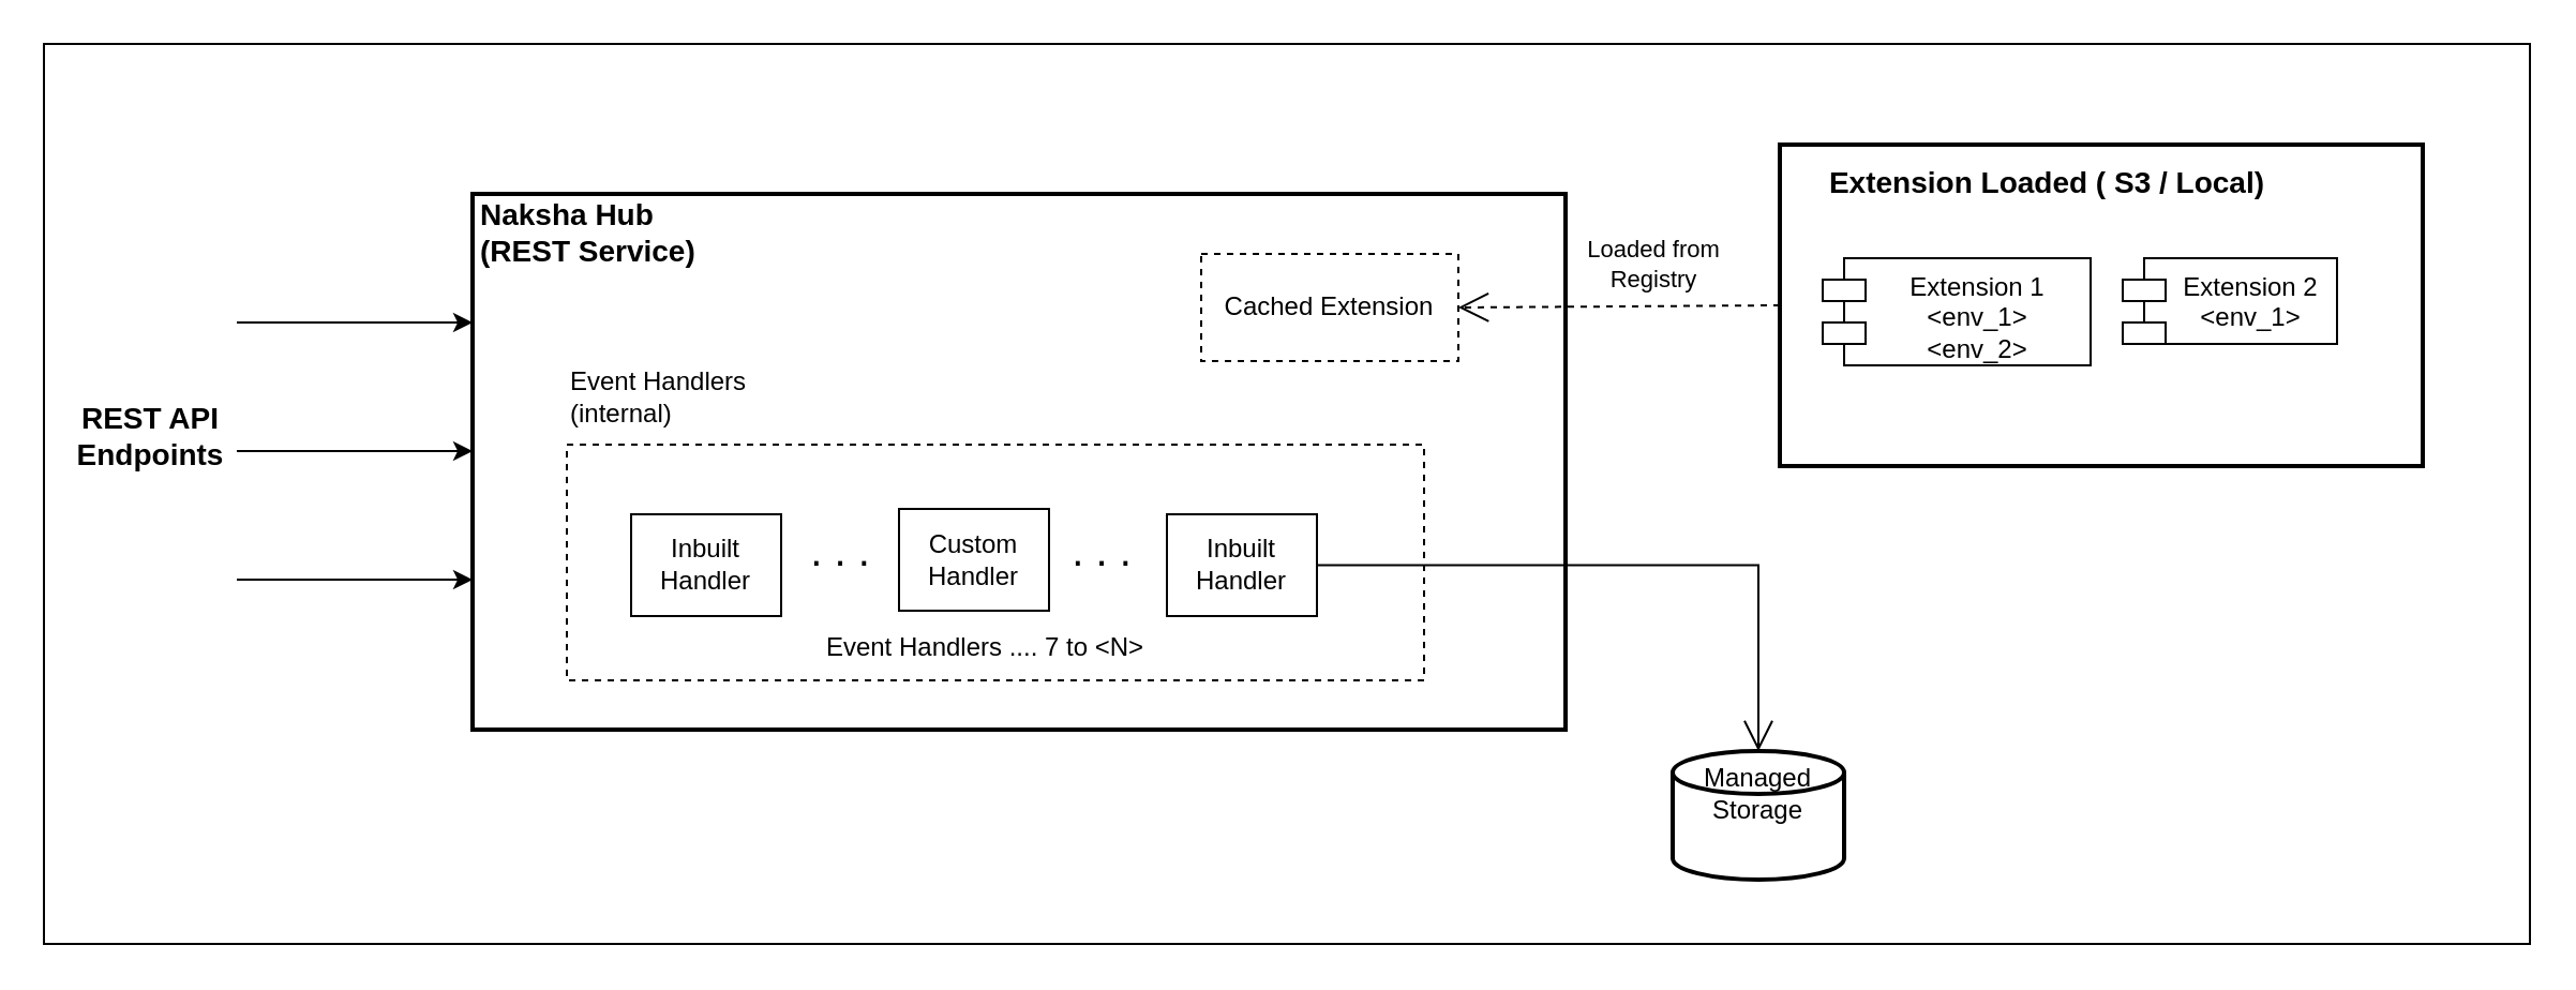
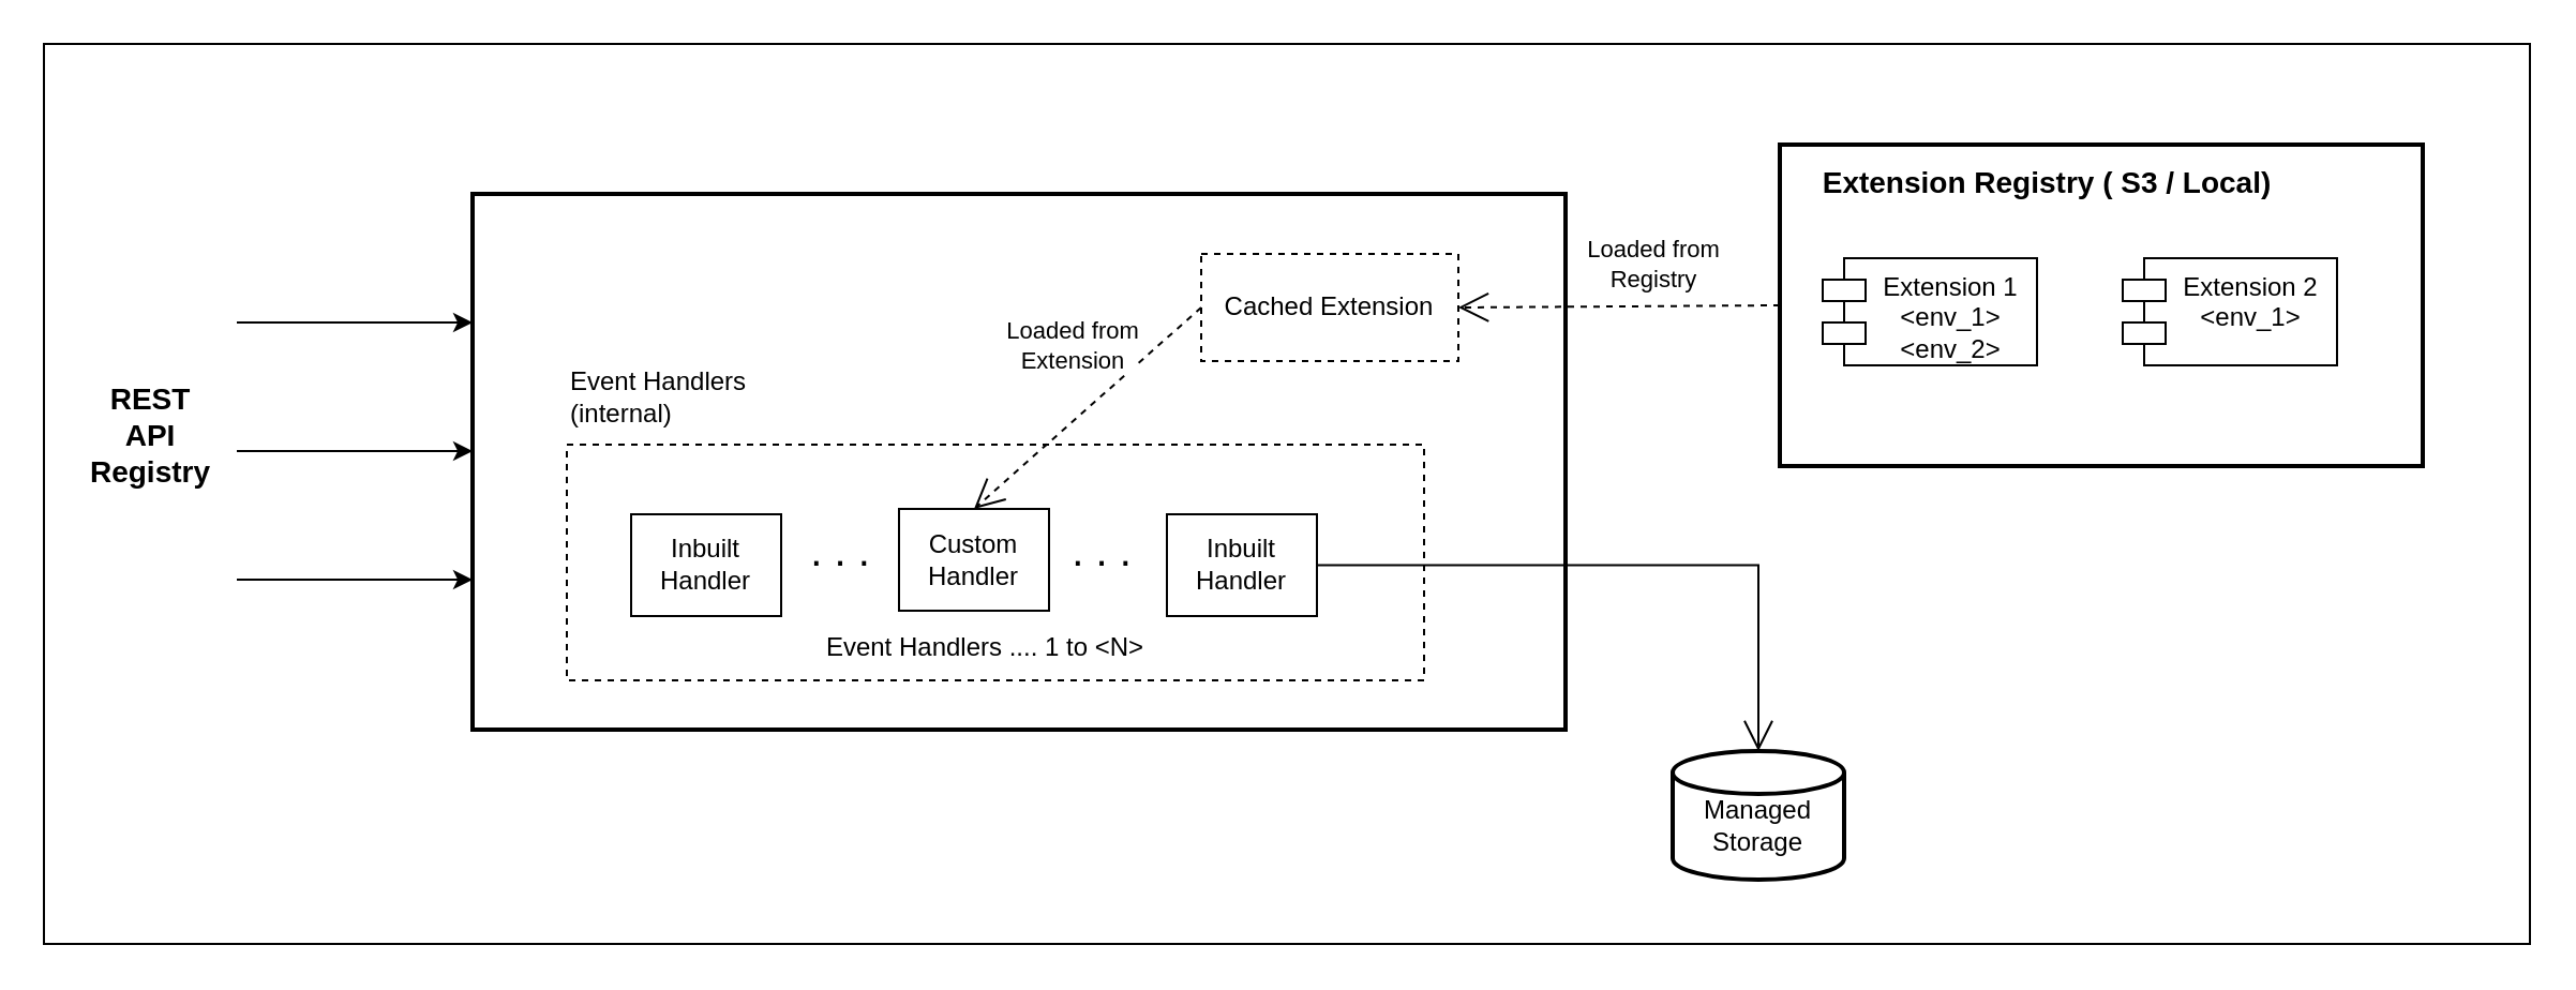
  <mxCell id="0" />
  <mxCell id="1" parent="0" />
  <mxCell id="2" value="" style="rounded=0;whiteSpace=wrap;html=1;" parent="1" vertex="1"><mxGeometry x="20" y="20" width="1160" height="420" as="geometry" /></mxCell>
  <mxCell id="3" value="" style="rounded=0;whiteSpace=wrap;html=1;fillColor=#FFFFFF;strokeColor=#000000;strokeWidth=2;" parent="1" vertex="1"><mxGeometry x="220" y="90" width="510" height="250" as="geometry" /></mxCell>
  <mxCell id="4" value="" style="rounded=0;whiteSpace=wrap;html=1;dashed=1;fillColor=#FFFFFF;strokeColor=#000000;" parent="1" vertex="1"><mxGeometry x="264" y="207" width="400" height="110" as="geometry" /></mxCell>
  <mxCell id="5" value="Cached Extension" style="rounded=0;whiteSpace=wrap;html=1;fillColor=#FFFFFF;strokeColor=#000000;dashed=1;" parent="1" vertex="1"><mxGeometry x="560" y="118" width="120" height="50" as="geometry" /></mxCell>
  <mxCell id="6" value="" style="rounded=0;whiteSpace=wrap;html=1;" parent="1" vertex="1"><mxGeometry x="294" y="239.5" width="70" height="45" as="geometry" /></mxCell>
  <mxCell id="7" value="" style="rounded=0;whiteSpace=wrap;html=1;" parent="1" vertex="1"><mxGeometry x="419" y="239.5" width="70" height="45" as="geometry" /></mxCell>
  <mxCell id="8" value="" style="rounded=0;whiteSpace=wrap;html=1;" parent="1" vertex="1"><mxGeometry x="544" y="239.5" width="70" height="45" as="geometry" /></mxCell>
  <mxCell id="9" value="" style="endArrow=classic;html=1;rounded=0;" parent="1" edge="1"><mxGeometry width="50" height="50" relative="1" as="geometry"><mxPoint x="110" y="150" as="sourcePoint" /><mxPoint x="220" y="150" as="targetPoint" /></mxGeometry></mxCell>
  <mxCell id="10" value="" style="endArrow=classic;html=1;rounded=0;" parent="1" edge="1"><mxGeometry width="50" height="50" relative="1" as="geometry"><mxPoint x="110" y="210" as="sourcePoint" /><mxPoint x="220" y="210" as="targetPoint" /></mxGeometry></mxCell>
  <mxCell id="11" value="" style="endArrow=classic;html=1;rounded=0;" parent="1" edge="1"><mxGeometry width="50" height="50" relative="1" as="geometry"><mxPoint x="110" y="270" as="sourcePoint" /><mxPoint x="220" y="270" as="targetPoint" /></mxGeometry></mxCell>
  <mxCell id="12" value="" style="rounded=0;whiteSpace=wrap;html=1;fillColor=#FFFFFF;strokeWidth=2;" parent="1" vertex="1"><mxGeometry x="830" y="67" width="300" height="150" as="geometry" /></mxCell>
  <mxCell id="13" value="" style="strokeWidth=2;html=1;shape=mxgraph.flowchart.database;whiteSpace=wrap;fillColor=#FFFFFF;" parent="1" vertex="1"><mxGeometry x="780" y="350" width="80" height="60" as="geometry" /></mxCell>
- <mxCell id="14" value="&lt;b&gt;&lt;font style=&quot;font-size: 14px;&quot;&gt;Naksha Hub&lt;/font&gt;&lt;/b&gt;&lt;div&gt;&lt;b&gt;&lt;font style=&quot;font-size: 14px;&quot;&gt;(REST Service)&lt;/font&gt;&lt;/b&gt;&lt;/div&gt;" style="text;strokeColor=none;align=left;fillColor=none;html=1;verticalAlign=middle;whiteSpace=wrap;rounded=0;fontColor=#000000;" parent="1" vertex="1"><mxGeometry x="222" y="93" width="118" height="30" as="geometry" /></mxCell>
  <mxCell id="15" value="&lt;div&gt;Event Handlers&lt;/div&gt;&lt;div&gt;(internal)&lt;/div&gt;" style="text;strokeColor=none;align=left;fillColor=none;html=1;verticalAlign=middle;whiteSpace=wrap;rounded=0;fontColor=#000000;" parent="1" vertex="1"><mxGeometry x="264" y="170" width="105" height="30" as="geometry" /></mxCell>
  <mxCell id="16" value="Inbuilt&lt;br&gt;Handler" style="text;strokeColor=none;align=center;fillColor=none;html=1;verticalAlign=middle;whiteSpace=wrap;rounded=0;fillColor=#FFFFFF;fontColor=#000000;strokeColor=#000000;" parent="1" vertex="1"><mxGeometry x="294" y="239.5" width="70" height="47.5" as="geometry" /></mxCell>
  <mxCell id="17" value="Inbuilt&lt;br&gt;Handler" style="text;strokeColor=none;align=center;fillColor=none;html=1;verticalAlign=middle;whiteSpace=wrap;rounded=0;fillColor=#FFFFFF;fontColor=#000000;strokeColor=#000000;" parent="1" vertex="1"><mxGeometry x="544" y="239.5" width="70" height="47.5" as="geometry" /></mxCell>
  <mxCell id="18" value="Custom&lt;br&gt;Handler" style="text;strokeColor=none;align=center;fillColor=none;html=1;verticalAlign=middle;whiteSpace=wrap;rounded=0;fillColor=#FFFFFF;fontColor=#000000;strokeColor=#000000;" parent="1" vertex="1"><mxGeometry x="419" y="237" width="70" height="47.5" as="geometry" /></mxCell>
- <mxCell id="19" value="Extension 1&lt;div&gt;&amp;lt;env_1&amp;gt;&lt;/div&gt;&lt;div&gt;&amp;lt;env_2&amp;gt;&lt;/div&gt;" style="shape=module;align=left;spacingLeft=20;align=center;verticalAlign=top;whiteSpace=wrap;html=1;fillColor=#FFFFFF;fontColor=#000000;strokeColor=#000000;" parent="1" vertex="1"><mxGeometry x="850" y="120" width="125" height="50" as="geometry" /></mxCell>
- <mxCell id="20" value="Extension 2&lt;div&gt;&amp;lt;env_1&amp;gt;&lt;/div&gt;" style="shape=module;align=left;spacingLeft=20;align=center;verticalAlign=top;whiteSpace=wrap;html=1;fillColor=#FFFFFF;fontColor=#000000;strokeColor=#000000;" parent="1" vertex="1"><mxGeometry x="990" y="120" width="100" height="40" as="geometry" /></mxCell>
- <mxCell id="21" value="&lt;b&gt;&lt;font style=&quot;font-size: 14px;&quot;&gt;Extension Loaded ( S3 / Local)&lt;/font&gt;&lt;/b&gt;" style="text;strokeColor=none;align=center;fillColor=none;html=1;verticalAlign=middle;whiteSpace=wrap;rounded=0;fontColor=#000000;" parent="1" vertex="1"><mxGeometry x="830" y="70" width="250" height="30" as="geometry" /></mxCell>
- <mxCell id="22" value="Managed Storage" style="text;strokeColor=none;align=center;fillColor=none;html=1;verticalAlign=middle;whiteSpace=wrap;rounded=0;fontColor=#000000;" parent="1" vertex="1"><mxGeometry x="790" y="355" width="60" height="30" as="geometry" /></mxCell>
+ <mxCell id="19" value="Extension 1&lt;div&gt;&amp;lt;env_1&amp;gt;&lt;/div&gt;&lt;div&gt;&amp;lt;env_2&amp;gt;&lt;/div&gt;" style="shape=module;align=left;spacingLeft=20;align=center;verticalAlign=top;whiteSpace=wrap;html=1;fillColor=#FFFFFF;fontColor=#000000;strokeColor=#000000;" parent="1" vertex="1"><mxGeometry x="850" y="120" width="100" height="50" as="geometry" /></mxCell>
+ <mxCell id="20" value="Extension 2&lt;div&gt;&amp;lt;env_1&amp;gt;&lt;/div&gt;" style="shape=module;align=left;spacingLeft=20;align=center;verticalAlign=top;whiteSpace=wrap;html=1;fillColor=#FFFFFF;fontColor=#000000;strokeColor=#000000;" parent="1" vertex="1"><mxGeometry x="990" y="120" width="100" height="50" as="geometry" /></mxCell>
+ <mxCell id="21" value="&lt;b&gt;&lt;font style=&quot;font-size: 14px;&quot;&gt;Extension Registry ( S3 / Local)&lt;/font&gt;&lt;/b&gt;" style="text;strokeColor=none;align=center;fillColor=none;html=1;verticalAlign=middle;whiteSpace=wrap;rounded=0;fontColor=#000000;" parent="1" vertex="1"><mxGeometry x="830" y="70" width="250" height="30" as="geometry" /></mxCell>
+ <mxCell id="22" value="Managed Storage" style="text;strokeColor=none;align=center;fillColor=none;html=1;verticalAlign=middle;whiteSpace=wrap;rounded=0;fontColor=#000000;" parent="1" vertex="1"><mxGeometry x="790" y="370" width="60" height="30" as="geometry" /></mxCell>
  <mxCell id="23" value="" style="endArrow=open;endSize=12;dashed=1;html=1;rounded=0;exitX=0;exitY=0.5;exitDx=0;exitDy=0;entryX=1;entryY=0.5;entryDx=0;entryDy=0;" parent="1" source="12" target="5" edge="1"><mxGeometry width="160" relative="1" as="geometry"><mxPoint x="470" y="-50" as="sourcePoint" /><mxPoint x="630" y="-50" as="targetPoint" /></mxGeometry></mxCell>
  <mxCell id="24" value="Loaded from&lt;div&gt;Registry&lt;/div&gt;" style="edgeLabel;html=1;align=center;verticalAlign=middle;resizable=0;points=[];" vertex="1" connectable="0" parent="23"><mxGeometry x="0.022" y="2" relative="1" as="geometry"><mxPoint x="17" y="-22" as="offset" /></mxGeometry></mxCell>
- <mxCell id="27" value="&lt;b&gt;&lt;font style=&quot;font-size: 14px;&quot;&gt;REST API&lt;br&gt;Endpoints&lt;/font&gt;&lt;/b&gt;" style="text;strokeColor=none;align=center;fillColor=none;html=1;verticalAlign=middle;whiteSpace=wrap;rounded=0;" parent="1" vertex="1"><mxGeometry x="40" y="175" width="60" height="55" as="geometry" /></mxCell>
- <mxCell id="28" value="Event Handlers .... 7 to &amp;lt;N&amp;gt;" style="text;strokeColor=none;align=center;fillColor=none;html=1;verticalAlign=middle;whiteSpace=wrap;rounded=0;fontColor=#000000;" parent="1" vertex="1"><mxGeometry x="371.5" y="287" width="175" height="30" as="geometry" /></mxCell>
+ <mxCell id="25" value="" style="endArrow=open;endSize=12;dashed=1;html=1;rounded=0;entryX=0.5;entryY=0;entryDx=0;entryDy=0;strokeColor=#000000;exitX=0;exitY=0.5;exitDx=0;exitDy=0;" parent="1" target="18" edge="1" source="5"><mxGeometry width="160" relative="1" as="geometry"><mxPoint x="560" y="140" as="sourcePoint" /><mxPoint x="500" y="220" as="targetPoint" /><Array as="points" /></mxGeometry></mxCell>
+ <mxCell id="26" value="Loaded from&lt;div&gt;Extension&lt;/div&gt;" style="edgeLabel;html=1;align=center;verticalAlign=middle;resizable=0;points=[];" vertex="1" connectable="0" parent="25"><mxGeometry x="-0.209" y="-1" relative="1" as="geometry"><mxPoint x="-18" y="-19" as="offset" /></mxGeometry></mxCell>
+ <mxCell id="27" value="&lt;b&gt;&lt;font style=&quot;font-size: 14px;&quot;&gt;REST API&lt;br&gt;Registry&lt;/font&gt;&lt;/b&gt;" style="text;strokeColor=none;align=center;fillColor=none;html=1;verticalAlign=middle;whiteSpace=wrap;rounded=0;" parent="1" vertex="1"><mxGeometry x="40" y="175" width="60" height="55" as="geometry" /></mxCell>
+ <mxCell id="28" value="Event Handlers .... 1 to &amp;lt;N&amp;gt;" style="text;strokeColor=none;align=center;fillColor=none;html=1;verticalAlign=middle;whiteSpace=wrap;rounded=0;fontColor=#000000;" parent="1" vertex="1"><mxGeometry x="371.5" y="287" width="175" height="30" as="geometry" /></mxCell>
  <mxCell id="29" value="" style="endArrow=open;html=1;rounded=0;entryX=0.5;entryY=0;entryDx=0;entryDy=0;entryPerimeter=0;exitX=1;exitY=0.5;exitDx=0;exitDy=0;edgeStyle=orthogonalEdgeStyle;endFill=0;endSize=12;" edge="1" parent="1" source="17" target="13"><mxGeometry width="50" height="50" relative="1" as="geometry"><mxPoint x="580" y="330" as="sourcePoint" /><mxPoint x="630" y="280" as="targetPoint" /></mxGeometry></mxCell>
  <mxCell id="30" value="&lt;font style=&quot;font-size: 20px;&quot;&gt;. . .&lt;/font&gt;" style="text;html=1;align=center;verticalAlign=middle;whiteSpace=wrap;rounded=0;" vertex="1" parent="1"><mxGeometry x="484" y="240.75" width="60" height="30" as="geometry" /></mxCell>
  <mxCell id="31" value="&lt;font style=&quot;font-size: 20px;&quot;&gt;. . .&lt;/font&gt;" style="text;html=1;align=center;verticalAlign=middle;whiteSpace=wrap;rounded=0;" vertex="1" parent="1"><mxGeometry x="362" y="240.75" width="60" height="30" as="geometry" /></mxCell>
